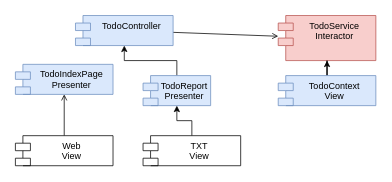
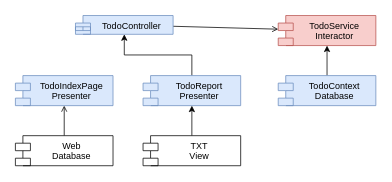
  <mxCell id="0" />
  <mxCell id="1" parent="0" />
  <mxCell id="2" style="edgeStyle=orthogonalEdgeStyle;rounded=0;orthogonalLoop=1;jettySize=auto;html=1;entryX=0.5;entryY=1;entryDx=0;entryDy=0;endArrow=open;" edge="1" parent="1" source="3" target="6"><mxGeometry relative="1" as="geometry" /></mxCell>
- <mxCell id="3" value="Web&lt;div&gt;View&lt;/div&gt;" style="shape=module;align=left;spacingLeft=20;align=center;verticalAlign=top;whiteSpace=wrap;html=1;" vertex="1" parent="1"><mxGeometry x="20" y="180" width="130" height="40" as="geometry" /></mxCell>
+ <mxCell id="3" value="Web&lt;div&gt;Database&lt;/div&gt;" style="shape=module;align=left;spacingLeft=20;align=center;verticalAlign=top;whiteSpace=wrap;html=1;" vertex="1" parent="1"><mxGeometry x="20" y="180" width="130" height="40" as="geometry" /></mxCell>
  <mxCell id="4" style="edgeStyle=orthogonalEdgeStyle;rounded=0;orthogonalLoop=1;jettySize=auto;html=1;entryX=0.5;entryY=1;entryDx=0;entryDy=0;" edge="1" parent="1" source="5" target="8"><mxGeometry relative="1" as="geometry" /></mxCell>
  <mxCell id="5" value="TXT&lt;br&gt;&lt;div&gt;View&lt;/div&gt;" style="shape=module;align=left;spacingLeft=20;align=center;verticalAlign=top;whiteSpace=wrap;html=1;" vertex="1" parent="1"><mxGeometry x="190" y="180" width="130" height="40" as="geometry" /></mxCell>
- <mxCell id="6" value="TodoIndexPage&lt;br&gt;Presenter" style="shape=module;align=left;spacingLeft=20;align=center;verticalAlign=top;whiteSpace=wrap;html=1;fillColor=#dae8fc;strokeColor=#6c8ebf;" vertex="1" parent="1"><mxGeometry x="20" y="85" width="130" height="40" as="geometry" /></mxCell>
+ <mxCell id="6" value="TodoIndexPage&lt;br&gt;Presenter" style="shape=module;align=left;spacingLeft=20;align=center;verticalAlign=top;whiteSpace=wrap;html=1;fillColor=#dae8fc;strokeColor=#6c8ebf;" vertex="1" parent="1"><mxGeometry x="20" y="100" width="130" height="40" as="geometry" /></mxCell>
  <mxCell id="7" style="edgeStyle=orthogonalEdgeStyle;rounded=0;orthogonalLoop=1;jettySize=auto;html=1;entryX=0.5;entryY=1;entryDx=0;entryDy=0;" edge="1" parent="1" source="8" target="10"><mxGeometry relative="1" as="geometry" /></mxCell>
- <mxCell id="8" value="TodoReport&lt;br&gt;Presenter" style="shape=module;align=left;spacingLeft=20;align=center;verticalAlign=top;whiteSpace=wrap;html=1;fillColor=#dae8fc;strokeColor=#6c8ebf;" vertex="1" parent="1"><mxGeometry x="190" y="100" width="90" height="40" as="geometry" /></mxCell>
+ <mxCell id="8" value="TodoReport&lt;br&gt;Presenter" style="shape=module;align=left;spacingLeft=20;align=center;verticalAlign=top;whiteSpace=wrap;html=1;fillColor=#dae8fc;strokeColor=#6c8ebf;" vertex="1" parent="1"><mxGeometry x="190" y="100" width="130" height="40" as="geometry" /></mxCell>
  <mxCell id="9" style="rounded=0;orthogonalLoop=1;jettySize=auto;html=1;endArrow=open;" edge="1" parent="1" source="10" target="11"><mxGeometry relative="1" as="geometry" /></mxCell>
- <mxCell id="10" value="TodoController" style="shape=module;align=left;spacingLeft=20;align=center;verticalAlign=top;whiteSpace=wrap;html=1;fillColor=#dae8fc;strokeColor=#6c8ebf;" vertex="1" parent="1"><mxGeometry x="100" y="20" width="130" height="40" as="geometry" /></mxCell>
- <mxCell id="11" value="TodoService&lt;br&gt;Interactor" style="shape=module;align=left;spacingLeft=20;align=center;verticalAlign=top;whiteSpace=wrap;html=1;fillColor=#f8cecc;strokeColor=#b85450;" vertex="1" parent="1"><mxGeometry x="370" y="20" width="130" height="60" as="geometry" /></mxCell>
+ <mxCell id="10" value="TodoController" style="shape=module;align=left;spacingLeft=20;align=center;verticalAlign=top;whiteSpace=wrap;html=1;fillColor=#dae8fc;strokeColor=#6c8ebf;" vertex="1" parent="1"><mxGeometry x="100" y="20" width="130" height="25" as="geometry" /></mxCell>
+ <mxCell id="11" value="TodoService&lt;br&gt;Interactor" style="shape=module;align=left;spacingLeft=20;align=center;verticalAlign=top;whiteSpace=wrap;html=1;fillColor=#f8cecc;strokeColor=#b85450;" vertex="1" parent="1"><mxGeometry x="370" y="20" width="130" height="40" as="geometry" /></mxCell>
  <mxCell id="12" style="edgeStyle=orthogonalEdgeStyle;rounded=0;orthogonalLoop=1;jettySize=auto;html=1;entryX=0.5;entryY=1;entryDx=0;entryDy=0;" edge="1" parent="1" source="13" target="11"><mxGeometry relative="1" as="geometry" /></mxCell>
- <mxCell id="13" value="TodoContext&lt;br&gt;View" style="shape=module;align=left;spacingLeft=20;align=center;verticalAlign=top;whiteSpace=wrap;html=1;fillColor=#dae8fc;strokeColor=#6c8ebf;" vertex="1" parent="1"><mxGeometry x="370" y="100" width="130" height="40" as="geometry" /></mxCell>
+ <mxCell id="13" value="TodoContext&lt;br&gt;Database" style="shape=module;align=left;spacingLeft=20;align=center;verticalAlign=top;whiteSpace=wrap;html=1;fillColor=#dae8fc;strokeColor=#6c8ebf;" vertex="1" parent="1"><mxGeometry x="370" y="100" width="130" height="40" as="geometry" /></mxCell>
